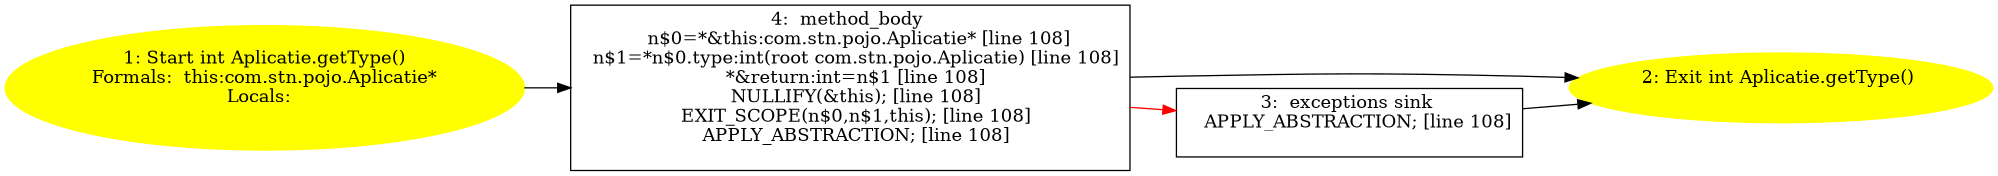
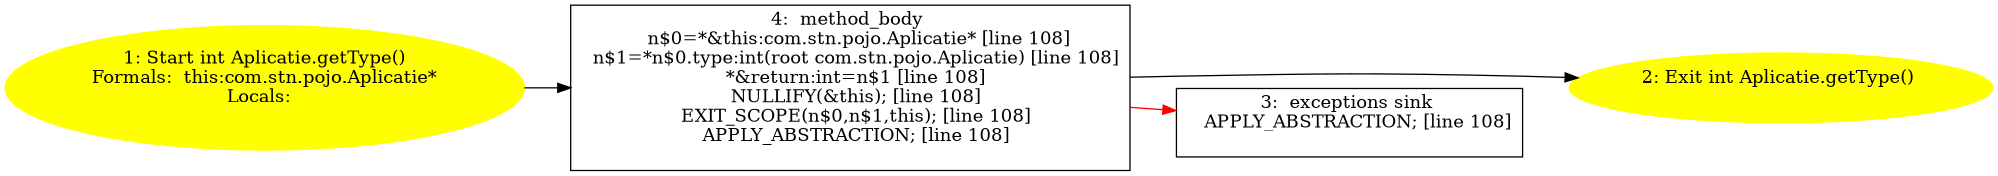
  digraph {
    rankdir=LR
    n1 [color=yellow label="1: Start int Aplicatie.getType()\nFormals:  this:com.stn.pojo.Aplicatie*\nLocals:  \n  " style=filled]
    n2 [label="4:  method_body \n   n$0=*&this:com.stn.pojo.Aplicatie* [line 108]\n  n$1=*n$0.type:int(root com.stn.pojo.Aplicatie) [line 108]\n  *&return:int=n$1 [line 108]\n  NULLIFY(&this); [line 108]\n  EXIT_SCOPE(n$0,n$1,this); [line 108]\n  APPLY_ABSTRACTION; [line 108]\n " shape=box]
    n3 [color=yellow label="2: Exit int Aplicatie.getType() \n  " style=filled]
    n4 [label="3:  exceptions sink \n   APPLY_ABSTRACTION; [line 108]\n " shape=box]
    n1 -> n2
    n2 -> n3
    n2 -> n4 [color=red]
-   n4 -> n3
  }
